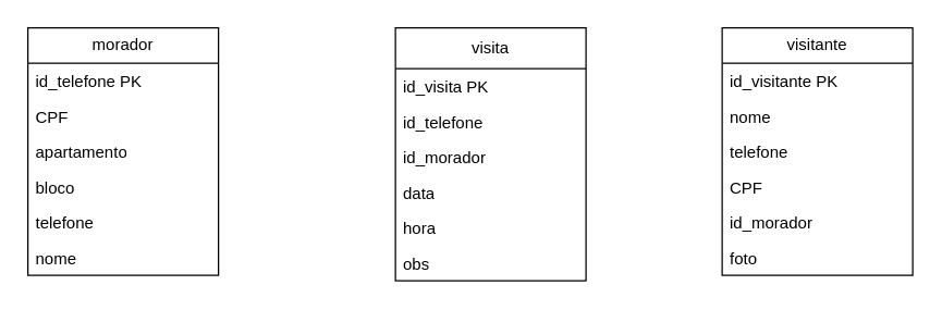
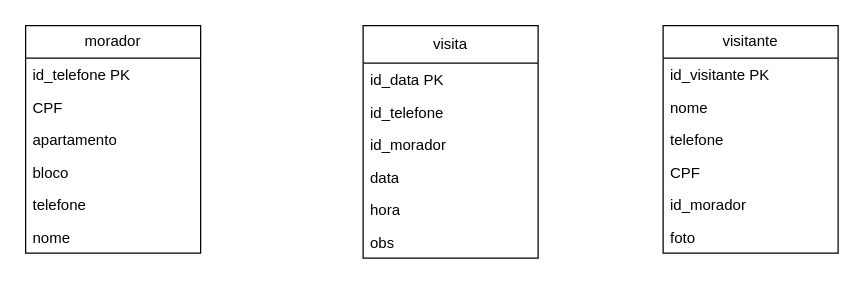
  <mxCell id="0" />
  <mxCell id="1" parent="0" />
  <mxCell id="2" value="visita" style="swimlane;fontStyle=0;childLayout=stackLayout;horizontal=1;startSize=30;fillColor=none;horizontalStack=0;resizeParent=1;resizeParentMax=0;resizeLast=0;collapsible=1;marginBottom=0;whiteSpace=wrap;html=1;" vertex="1" parent="1"><mxGeometry x="290" y="20" width="140" height="186" as="geometry" /></mxCell>
- <mxCell id="3" value="id_visita PK" style="text;strokeColor=none;fillColor=none;align=left;verticalAlign=top;spacingLeft=4;spacingRight=4;overflow=hidden;rotatable=0;points=[[0,0.5],[1,0.5]];portConstraint=eastwest;whiteSpace=wrap;html=1;" vertex="1" parent="2"><mxGeometry y="30" width="140" height="26" as="geometry" /></mxCell>
+ <mxCell id="3" value="id_data PK" style="text;strokeColor=none;fillColor=none;align=left;verticalAlign=top;spacingLeft=4;spacingRight=4;overflow=hidden;rotatable=0;points=[[0,0.5],[1,0.5]];portConstraint=eastwest;whiteSpace=wrap;html=1;" vertex="1" parent="2"><mxGeometry y="30" width="140" height="26" as="geometry" /></mxCell>
  <mxCell id="4" value="id_telefone" style="text;strokeColor=none;fillColor=none;align=left;verticalAlign=top;spacingLeft=4;spacingRight=4;overflow=hidden;rotatable=0;points=[[0,0.5],[1,0.5]];portConstraint=eastwest;whiteSpace=wrap;html=1;" vertex="1" parent="2"><mxGeometry y="56" width="140" height="26" as="geometry" /></mxCell>
  <mxCell id="5" value="id_morador" style="text;strokeColor=none;fillColor=none;align=left;verticalAlign=top;spacingLeft=4;spacingRight=4;overflow=hidden;rotatable=0;points=[[0,0.5],[1,0.5]];portConstraint=eastwest;whiteSpace=wrap;html=1;" vertex="1" parent="2"><mxGeometry y="82" width="140" height="26" as="geometry" /></mxCell>
  <mxCell id="6" value="data" style="text;strokeColor=none;fillColor=none;align=left;verticalAlign=top;spacingLeft=4;spacingRight=4;overflow=hidden;rotatable=0;points=[[0,0.5],[1,0.5]];portConstraint=eastwest;whiteSpace=wrap;html=1;" vertex="1" parent="2"><mxGeometry y="108" width="140" height="26" as="geometry" /></mxCell>
  <mxCell id="7" value="hora" style="text;strokeColor=none;fillColor=none;align=left;verticalAlign=top;spacingLeft=4;spacingRight=4;overflow=hidden;rotatable=0;points=[[0,0.5],[1,0.5]];portConstraint=eastwest;whiteSpace=wrap;html=1;" vertex="1" parent="2"><mxGeometry y="134" width="140" height="26" as="geometry" /></mxCell>
  <mxCell id="8" value="obs" style="text;strokeColor=none;fillColor=none;align=left;verticalAlign=top;spacingLeft=4;spacingRight=4;overflow=hidden;rotatable=0;points=[[0,0.5],[1,0.5]];portConstraint=eastwest;whiteSpace=wrap;html=1;" vertex="1" parent="2"><mxGeometry y="160" width="140" height="26" as="geometry" /></mxCell>
  <mxCell id="9" value="visitante" style="swimlane;fontStyle=0;childLayout=stackLayout;horizontal=1;startSize=26;fillColor=none;horizontalStack=0;resizeParent=1;resizeParentMax=0;resizeLast=0;collapsible=1;marginBottom=0;whiteSpace=wrap;html=1;" vertex="1" parent="1"><mxGeometry x="530" y="20" width="140" height="182" as="geometry" /></mxCell>
  <mxCell id="10" value="id_visitante PK" style="text;strokeColor=none;fillColor=none;align=left;verticalAlign=top;spacingLeft=4;spacingRight=4;overflow=hidden;rotatable=0;points=[[0,0.5],[1,0.5]];portConstraint=eastwest;whiteSpace=wrap;html=1;" vertex="1" parent="9"><mxGeometry y="26" width="140" height="26" as="geometry" /></mxCell>
  <mxCell id="11" value="nome" style="text;strokeColor=none;fillColor=none;align=left;verticalAlign=top;spacingLeft=4;spacingRight=4;overflow=hidden;rotatable=0;points=[[0,0.5],[1,0.5]];portConstraint=eastwest;whiteSpace=wrap;html=1;" vertex="1" parent="9"><mxGeometry y="52" width="140" height="26" as="geometry" /></mxCell>
  <mxCell id="12" value="telefone" style="text;strokeColor=none;fillColor=none;align=left;verticalAlign=top;spacingLeft=4;spacingRight=4;overflow=hidden;rotatable=0;points=[[0,0.5],[1,0.5]];portConstraint=eastwest;whiteSpace=wrap;html=1;" vertex="1" parent="9"><mxGeometry y="78" width="140" height="26" as="geometry" /></mxCell>
  <mxCell id="13" value="CPF" style="text;strokeColor=none;fillColor=none;align=left;verticalAlign=top;spacingLeft=4;spacingRight=4;overflow=hidden;rotatable=0;points=[[0,0.5],[1,0.5]];portConstraint=eastwest;whiteSpace=wrap;html=1;" vertex="1" parent="9"><mxGeometry y="104" width="140" height="26" as="geometry" /></mxCell>
  <mxCell id="14" value="id_morador" style="text;strokeColor=none;fillColor=none;align=left;verticalAlign=top;spacingLeft=4;spacingRight=4;overflow=hidden;rotatable=0;points=[[0,0.5],[1,0.5]];portConstraint=eastwest;whiteSpace=wrap;html=1;" vertex="1" parent="9"><mxGeometry y="130" width="140" height="26" as="geometry" /></mxCell>
  <mxCell id="15" value="foto" style="text;strokeColor=none;fillColor=none;align=left;verticalAlign=top;spacingLeft=4;spacingRight=4;overflow=hidden;rotatable=0;points=[[0,0.5],[1,0.5]];portConstraint=eastwest;whiteSpace=wrap;html=1;" vertex="1" parent="9"><mxGeometry y="156" width="140" height="26" as="geometry" /></mxCell>
  <mxCell id="16" value="morador" style="swimlane;fontStyle=0;childLayout=stackLayout;horizontal=1;startSize=26;fillColor=none;horizontalStack=0;resizeParent=1;resizeParentMax=0;resizeLast=0;collapsible=1;marginBottom=0;whiteSpace=wrap;html=1;" vertex="1" parent="1"><mxGeometry x="20" y="20" width="140" height="182" as="geometry" /></mxCell>
  <mxCell id="17" value="id_telefone PK" style="text;strokeColor=none;fillColor=none;align=left;verticalAlign=top;spacingLeft=4;spacingRight=4;overflow=hidden;rotatable=0;points=[[0,0.5],[1,0.5]];portConstraint=eastwest;whiteSpace=wrap;html=1;" vertex="1" parent="16"><mxGeometry y="26" width="140" height="26" as="geometry" /></mxCell>
  <mxCell id="18" value="CPF" style="text;strokeColor=none;fillColor=none;align=left;verticalAlign=top;spacingLeft=4;spacingRight=4;overflow=hidden;rotatable=0;points=[[0,0.5],[1,0.5]];portConstraint=eastwest;whiteSpace=wrap;html=1;" vertex="1" parent="16"><mxGeometry y="52" width="140" height="26" as="geometry" /></mxCell>
  <mxCell id="19" value="apartamento" style="text;strokeColor=none;fillColor=none;align=left;verticalAlign=top;spacingLeft=4;spacingRight=4;overflow=hidden;rotatable=0;points=[[0,0.5],[1,0.5]];portConstraint=eastwest;whiteSpace=wrap;html=1;" vertex="1" parent="16"><mxGeometry y="78" width="140" height="26" as="geometry" /></mxCell>
  <mxCell id="20" value="bloco" style="text;strokeColor=none;fillColor=none;align=left;verticalAlign=top;spacingLeft=4;spacingRight=4;overflow=hidden;rotatable=0;points=[[0,0.5],[1,0.5]];portConstraint=eastwest;whiteSpace=wrap;html=1;" vertex="1" parent="16"><mxGeometry y="104" width="140" height="26" as="geometry" /></mxCell>
  <mxCell id="21" value="telefone" style="text;strokeColor=none;fillColor=none;align=left;verticalAlign=top;spacingLeft=4;spacingRight=4;overflow=hidden;rotatable=0;points=[[0,0.5],[1,0.5]];portConstraint=eastwest;whiteSpace=wrap;html=1;" vertex="1" parent="16"><mxGeometry y="130" width="140" height="26" as="geometry" /></mxCell>
  <mxCell id="22" value="nome" style="text;strokeColor=none;fillColor=none;align=left;verticalAlign=top;spacingLeft=4;spacingRight=4;overflow=hidden;rotatable=0;points=[[0,0.5],[1,0.5]];portConstraint=eastwest;whiteSpace=wrap;html=1;" vertex="1" parent="16"><mxGeometry y="156" width="140" height="26" as="geometry" /></mxCell>
